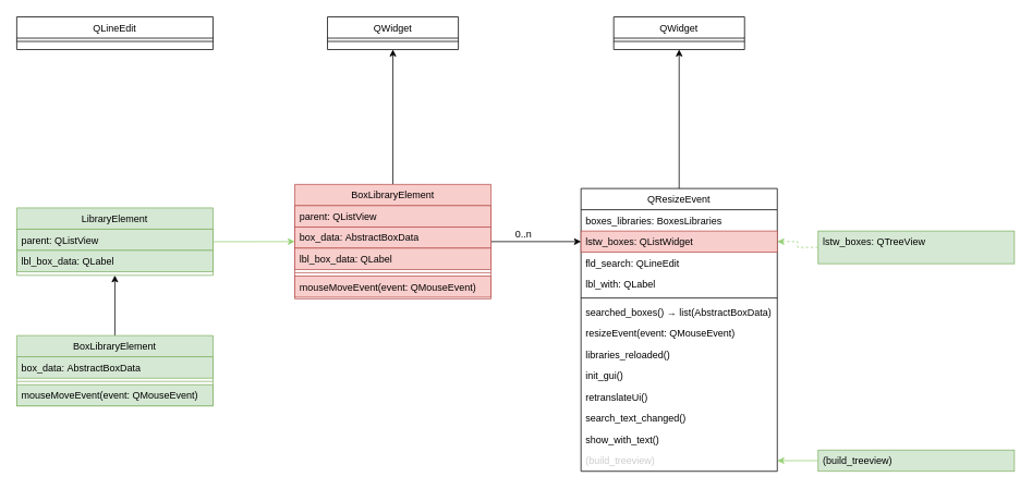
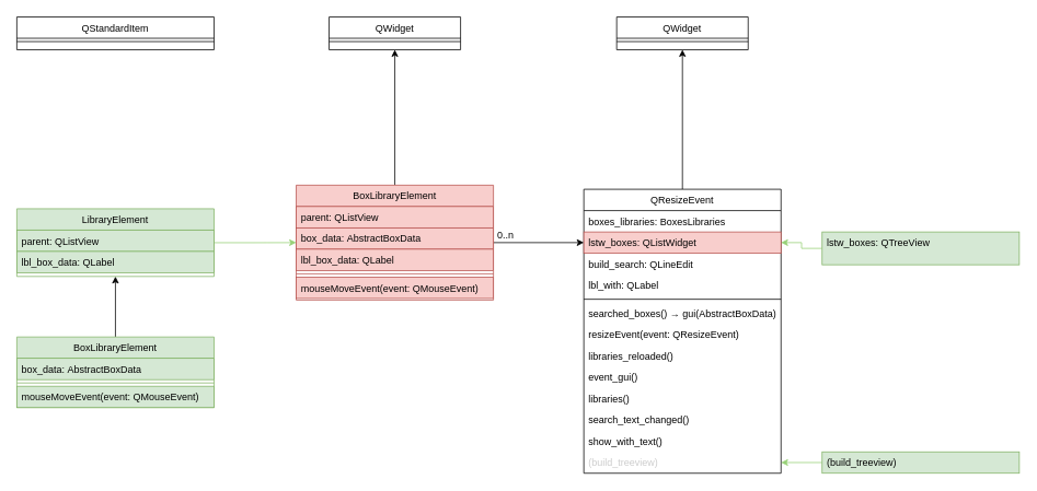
  <mxCell id="0" />
  <mxCell id="1" parent="0" />
  <mxCell id="2" style="edgeStyle=orthogonalEdgeStyle;rounded=0;orthogonalLoop=1;jettySize=auto;html=1;" edge="1" parent="1" source="3" target="17"><mxGeometry relative="1" as="geometry" /></mxCell>
  <mxCell id="3" value="QResizeEvent" style="swimlane;fontStyle=0;align=center;verticalAlign=top;childLayout=stackLayout;horizontal=1;startSize=26;horizontalStack=0;resizeParent=1;resizeLast=0;collapsible=1;marginBottom=0;rounded=0;shadow=0;strokeWidth=1;" parent="1" vertex="1"><mxGeometry x="710" y="230" width="240" height="346" as="geometry"><mxRectangle x="550" y="140" width="160" height="26" as="alternateBounds" /></mxGeometry></mxCell>
  <mxCell id="4" value="boxes_libraries: BoxesLibraries" style="text;align=left;verticalAlign=top;spacingLeft=4;spacingRight=4;overflow=hidden;rotatable=0;points=[[0,0.5],[1,0.5]];portConstraint=eastwest;" parent="3" vertex="1"><mxGeometry y="26" width="240" height="26" as="geometry" /></mxCell>
  <mxCell id="5" value="lstw_boxes: QListWidget" style="text;align=left;verticalAlign=top;spacingLeft=4;spacingRight=4;overflow=hidden;rotatable=0;points=[[0,0.5],[1,0.5]];portConstraint=eastwest;fillColor=#f8cecc;strokeColor=#b85450;" vertex="1" parent="3"><mxGeometry y="52" width="240" height="26" as="geometry" /></mxCell>
- <mxCell id="6" value="fld_search: QLineEdit" style="text;align=left;verticalAlign=top;spacingLeft=4;spacingRight=4;overflow=hidden;rotatable=0;points=[[0,0.5],[1,0.5]];portConstraint=eastwest;" vertex="1" parent="3"><mxGeometry y="78" width="240" height="26" as="geometry" /></mxCell>
+ <mxCell id="6" value="build_search: QLineEdit" style="text;align=left;verticalAlign=top;spacingLeft=4;spacingRight=4;overflow=hidden;rotatable=0;points=[[0,0.5],[1,0.5]];portConstraint=eastwest;" vertex="1" parent="3"><mxGeometry y="78" width="240" height="26" as="geometry" /></mxCell>
  <mxCell id="7" value="lbl_with: QLabel" style="text;align=left;verticalAlign=top;spacingLeft=4;spacingRight=4;overflow=hidden;rotatable=0;points=[[0,0.5],[1,0.5]];portConstraint=eastwest;" vertex="1" parent="3"><mxGeometry y="104" width="240" height="26" as="geometry" /></mxCell>
  <mxCell id="8" value="" style="line;html=1;strokeWidth=1;align=left;verticalAlign=middle;spacingTop=-1;spacingLeft=3;spacingRight=3;rotatable=0;labelPosition=right;points=[];portConstraint=eastwest;" parent="3" vertex="1"><mxGeometry y="130" width="240" height="8" as="geometry" /></mxCell>
- <mxCell id="9" value="searched_boxes() → list(AbstractBoxData)" style="text;align=left;verticalAlign=top;spacingLeft=4;spacingRight=4;overflow=hidden;rotatable=0;points=[[0,0.5],[1,0.5]];portConstraint=eastwest;" vertex="1" parent="3"><mxGeometry y="138" width="240" height="26" as="geometry" /></mxCell>
- <mxCell id="10" value="resizeEvent(event: QMouseEvent)" style="text;align=left;verticalAlign=top;spacingLeft=4;spacingRight=4;overflow=hidden;rotatable=0;points=[[0,0.5],[1,0.5]];portConstraint=eastwest;" vertex="1" parent="3"><mxGeometry y="164" width="240" height="26" as="geometry" /></mxCell>
+ <mxCell id="9" value="searched_boxes() → gui(AbstractBoxData)" style="text;align=left;verticalAlign=top;spacingLeft=4;spacingRight=4;overflow=hidden;rotatable=0;points=[[0,0.5],[1,0.5]];portConstraint=eastwest;" vertex="1" parent="3"><mxGeometry y="138" width="240" height="26" as="geometry" /></mxCell>
+ <mxCell id="10" value="resizeEvent(event: QResizeEvent)" style="text;align=left;verticalAlign=top;spacingLeft=4;spacingRight=4;overflow=hidden;rotatable=0;points=[[0,0.5],[1,0.5]];portConstraint=eastwest;" vertex="1" parent="3"><mxGeometry y="164" width="240" height="26" as="geometry" /></mxCell>
  <mxCell id="11" value="libraries_reloaded()" style="text;align=left;verticalAlign=top;spacingLeft=4;spacingRight=4;overflow=hidden;rotatable=0;points=[[0,0.5],[1,0.5]];portConstraint=eastwest;" vertex="1" parent="3"><mxGeometry y="190" width="240" height="26" as="geometry" /></mxCell>
- <mxCell id="12" value="init_gui()" style="text;align=left;verticalAlign=top;spacingLeft=4;spacingRight=4;overflow=hidden;rotatable=0;points=[[0,0.5],[1,0.5]];portConstraint=eastwest;" vertex="1" parent="3"><mxGeometry y="216" width="240" height="26" as="geometry" /></mxCell>
- <mxCell id="13" value="retranslateUi()" style="text;align=left;verticalAlign=top;spacingLeft=4;spacingRight=4;overflow=hidden;rotatable=0;points=[[0,0.5],[1,0.5]];portConstraint=eastwest;" parent="3" vertex="1"><mxGeometry y="242" width="240" height="26" as="geometry" /></mxCell>
+ <mxCell id="12" value="event_gui()" style="text;align=left;verticalAlign=top;spacingLeft=4;spacingRight=4;overflow=hidden;rotatable=0;points=[[0,0.5],[1,0.5]];portConstraint=eastwest;" vertex="1" parent="3"><mxGeometry y="216" width="240" height="26" as="geometry" /></mxCell>
+ <mxCell id="13" value="libraries()" style="text;align=left;verticalAlign=top;spacingLeft=4;spacingRight=4;overflow=hidden;rotatable=0;points=[[0,0.5],[1,0.5]];portConstraint=eastwest;" parent="3" vertex="1"><mxGeometry y="242" width="240" height="26" as="geometry" /></mxCell>
  <mxCell id="14" value="search_text_changed()" style="text;align=left;verticalAlign=top;spacingLeft=4;spacingRight=4;overflow=hidden;rotatable=0;points=[[0,0.5],[1,0.5]];portConstraint=eastwest;" vertex="1" parent="3"><mxGeometry y="268" width="240" height="26" as="geometry" /></mxCell>
  <mxCell id="15" value="show_with_text()" style="text;align=left;verticalAlign=top;spacingLeft=4;spacingRight=4;overflow=hidden;rotatable=0;points=[[0,0.5],[1,0.5]];portConstraint=eastwest;" vertex="1" parent="3"><mxGeometry y="294" width="240" height="26" as="geometry" /></mxCell>
  <mxCell id="16" value="(build_treeview)" style="text;align=left;verticalAlign=top;spacingLeft=4;spacingRight=4;overflow=hidden;rotatable=0;points=[[0,0.5],[1,0.5]];portConstraint=eastwest;fontColor=#CCCCCC;" vertex="1" parent="3"><mxGeometry y="320" width="240" height="26" as="geometry" /></mxCell>
  <mxCell id="17" value="QWidget" style="swimlane;fontStyle=0;align=center;verticalAlign=top;childLayout=stackLayout;horizontal=1;startSize=26;horizontalStack=0;resizeParent=1;resizeLast=0;collapsible=1;marginBottom=0;rounded=0;shadow=0;strokeWidth=1;" vertex="1" parent="1"><mxGeometry x="750" y="20" width="160" height="40" as="geometry"><mxRectangle x="550" y="140" width="160" height="26" as="alternateBounds" /></mxGeometry></mxCell>
  <mxCell id="18" value="" style="line;html=1;strokeWidth=1;align=left;verticalAlign=middle;spacingTop=-1;spacingLeft=3;spacingRight=3;rotatable=0;labelPosition=right;points=[];portConstraint=eastwest;" vertex="1" parent="17"><mxGeometry y="26" width="160" height="8" as="geometry" /></mxCell>
- <mxCell id="19" style="edgeStyle=orthogonalEdgeStyle;rounded=0;orthogonalLoop=1;jettySize=auto;html=1;fontColor=#FF0000;strokeColor=#97D077;dashed=1;" edge="1" parent="1" source="20" target="5"><mxGeometry relative="1" as="geometry" /></mxCell>
+ <mxCell id="19" style="edgeStyle=orthogonalEdgeStyle;rounded=0;orthogonalLoop=1;jettySize=auto;html=1;fontColor=#FF0000;strokeColor=#97D077;" edge="1" parent="1" source="20" target="5"><mxGeometry relative="1" as="geometry" /></mxCell>
  <mxCell id="20" value="lstw_boxes: QTreeView" style="text;align=left;verticalAlign=top;spacingLeft=4;spacingRight=4;overflow=hidden;rotatable=0;points=[[0,0.5],[1,0.5]];portConstraint=eastwest;fillColor=#d5e8d4;strokeColor=#82b366;" vertex="1" parent="1"><mxGeometry x="1000" y="282" width="240" height="40" as="geometry" /></mxCell>
  <mxCell id="21" style="edgeStyle=orthogonalEdgeStyle;rounded=0;orthogonalLoop=1;jettySize=auto;html=1;fontColor=#FF0000;strokeColor=#000000;" edge="1" parent="1" source="23" target="5"><mxGeometry relative="1" as="geometry" /></mxCell>
  <mxCell id="22" style="edgeStyle=orthogonalEdgeStyle;rounded=0;orthogonalLoop=1;jettySize=auto;html=1;fontColor=#000000;strokeColor=#000000;" edge="1" parent="1" source="23" target="41"><mxGeometry relative="1" as="geometry" /></mxCell>
  <mxCell id="23" value="BoxLibraryElement" style="swimlane;fontStyle=0;align=center;verticalAlign=top;childLayout=stackLayout;horizontal=1;startSize=26;horizontalStack=0;resizeParent=1;resizeLast=0;collapsible=1;marginBottom=0;rounded=0;shadow=0;strokeWidth=1;fillColor=#f8cecc;strokeColor=#b85450;" vertex="1" parent="1"><mxGeometry x="360" y="225" width="240" height="140" as="geometry"><mxRectangle x="550" y="140" width="160" height="26" as="alternateBounds" /></mxGeometry></mxCell>
  <mxCell id="24" value="parent: QListView" style="text;align=left;verticalAlign=top;spacingLeft=4;spacingRight=4;overflow=hidden;rotatable=0;points=[[0,0.5],[1,0.5]];portConstraint=eastwest;fillColor=#f8cecc;strokeColor=#b85450;" vertex="1" parent="23"><mxGeometry y="26" width="240" height="26" as="geometry" /></mxCell>
  <mxCell id="25" value="box_data: AbstractBoxData" style="text;align=left;verticalAlign=top;spacingLeft=4;spacingRight=4;overflow=hidden;rotatable=0;points=[[0,0.5],[1,0.5]];portConstraint=eastwest;fillColor=#f8cecc;strokeColor=#b85450;" vertex="1" parent="23"><mxGeometry y="52" width="240" height="26" as="geometry" /></mxCell>
  <mxCell id="26" value="lbl_box_data: QLabel" style="text;align=left;verticalAlign=top;spacingLeft=4;spacingRight=4;overflow=hidden;rotatable=0;points=[[0,0.5],[1,0.5]];portConstraint=eastwest;fillColor=#f8cecc;strokeColor=#b85450;" vertex="1" parent="23"><mxGeometry y="78" width="240" height="26" as="geometry" /></mxCell>
  <mxCell id="27" value="" style="line;html=1;strokeWidth=1;align=left;verticalAlign=middle;spacingTop=-1;spacingLeft=3;spacingRight=3;rotatable=0;labelPosition=right;points=[];portConstraint=eastwest;fillColor=#f8cecc;strokeColor=#b85450;" vertex="1" parent="23"><mxGeometry y="104" width="240" height="8" as="geometry" /></mxCell>
  <mxCell id="28" value="mouseMoveEvent(event: QMouseEvent)" style="text;align=left;verticalAlign=top;spacingLeft=4;spacingRight=4;overflow=hidden;rotatable=0;points=[[0,0.5],[1,0.5]];portConstraint=eastwest;fillColor=#f8cecc;strokeColor=#b85450;" vertex="1" parent="23"><mxGeometry y="112" width="240" height="26" as="geometry" /></mxCell>
  <mxCell id="29" style="edgeStyle=orthogonalEdgeStyle;rounded=0;orthogonalLoop=1;jettySize=auto;html=1;fontColor=#999999;strokeColor=#000000;fillColor=#d5e8d4;" edge="1" parent="1" source="30" target="35"><mxGeometry relative="1" as="geometry" /></mxCell>
  <mxCell id="30" value="BoxLibraryElement" style="swimlane;fontStyle=0;align=center;verticalAlign=top;childLayout=stackLayout;horizontal=1;startSize=26;horizontalStack=0;resizeParent=1;resizeLast=0;collapsible=1;marginBottom=0;rounded=0;shadow=0;strokeWidth=1;fillColor=#d5e8d4;strokeColor=#82b366;" vertex="1" parent="1"><mxGeometry x="20" y="410" width="240" height="86" as="geometry"><mxRectangle x="550" y="140" width="160" height="26" as="alternateBounds" /></mxGeometry></mxCell>
  <mxCell id="31" value="box_data: AbstractBoxData" style="text;align=left;verticalAlign=top;spacingLeft=4;spacingRight=4;overflow=hidden;rotatable=0;points=[[0,0.5],[1,0.5]];portConstraint=eastwest;fillColor=#d5e8d4;strokeColor=#82b366;" vertex="1" parent="30"><mxGeometry y="26" width="240" height="26" as="geometry" /></mxCell>
  <mxCell id="32" value="" style="line;html=1;strokeWidth=1;align=left;verticalAlign=middle;spacingTop=-1;spacingLeft=3;spacingRight=3;rotatable=0;labelPosition=right;points=[];portConstraint=eastwest;fillColor=#d5e8d4;strokeColor=#82b366;" vertex="1" parent="30"><mxGeometry y="52" width="240" height="8" as="geometry" /></mxCell>
  <mxCell id="33" value="mouseMoveEvent(event: QMouseEvent)" style="text;align=left;verticalAlign=top;spacingLeft=4;spacingRight=4;overflow=hidden;rotatable=0;points=[[0,0.5],[1,0.5]];portConstraint=eastwest;fillColor=#d5e8d4;strokeColor=#82b366;" vertex="1" parent="30"><mxGeometry y="60" width="240" height="26" as="geometry" /></mxCell>
  <mxCell id="34" style="edgeStyle=orthogonalEdgeStyle;rounded=0;orthogonalLoop=1;jettySize=auto;html=1;fontColor=#999999;strokeColor=#97D077;" edge="1" parent="1" source="35" target="23"><mxGeometry relative="1" as="geometry" /></mxCell>
  <mxCell id="35" value="LibraryElement" style="swimlane;fontStyle=0;align=center;verticalAlign=top;childLayout=stackLayout;horizontal=1;startSize=26;horizontalStack=0;resizeParent=1;resizeLast=0;collapsible=1;marginBottom=0;rounded=0;shadow=0;strokeWidth=1;fillColor=#d5e8d4;strokeColor=#82b366;" vertex="1" parent="1"><mxGeometry x="20" y="253.75" width="240" height="82.5" as="geometry"><mxRectangle x="550" y="140" width="160" height="26" as="alternateBounds" /></mxGeometry></mxCell>
  <mxCell id="36" value="parent: QListView" style="text;align=left;verticalAlign=top;spacingLeft=4;spacingRight=4;overflow=hidden;rotatable=0;points=[[0,0.5],[1,0.5]];portConstraint=eastwest;fillColor=#d5e8d4;strokeColor=#82b366;" vertex="1" parent="35"><mxGeometry y="26" width="240" height="26" as="geometry" /></mxCell>
  <mxCell id="37" value="lbl_box_data: QLabel" style="text;align=left;verticalAlign=top;spacingLeft=4;spacingRight=4;overflow=hidden;rotatable=0;points=[[0,0.5],[1,0.5]];portConstraint=eastwest;fillColor=#d5e8d4;strokeColor=#82b366;" vertex="1" parent="35"><mxGeometry y="52" width="240" height="26" as="geometry" /></mxCell>
- <mxCell id="38" value="QLineEdit" style="swimlane;fontStyle=0;align=center;verticalAlign=top;childLayout=stackLayout;horizontal=1;startSize=26;horizontalStack=0;resizeParent=1;resizeLast=0;collapsible=1;marginBottom=0;rounded=0;shadow=0;strokeWidth=1;" vertex="1" parent="1"><mxGeometry x="20" y="20" width="240" height="40" as="geometry"><mxRectangle x="550" y="140" width="160" height="26" as="alternateBounds" /></mxGeometry></mxCell>
+ <mxCell id="38" value="QStandardItem" style="swimlane;fontStyle=0;align=center;verticalAlign=top;childLayout=stackLayout;horizontal=1;startSize=26;horizontalStack=0;resizeParent=1;resizeLast=0;collapsible=1;marginBottom=0;rounded=0;shadow=0;strokeWidth=1;" vertex="1" parent="1"><mxGeometry x="20" y="20" width="240" height="40" as="geometry"><mxRectangle x="550" y="140" width="160" height="26" as="alternateBounds" /></mxGeometry></mxCell>
  <mxCell id="39" value="" style="line;html=1;strokeWidth=1;align=left;verticalAlign=middle;spacingTop=-1;spacingLeft=3;spacingRight=3;rotatable=0;labelPosition=right;points=[];portConstraint=eastwest;" vertex="1" parent="38"><mxGeometry y="26" width="240" height="8" as="geometry" /></mxCell>
- <mxCell id="40" value="&lt;font color=&quot;#000000&quot;&gt;0..n&lt;/font&gt;" style="text;html=1;strokeColor=none;fillColor=none;align=center;verticalAlign=middle;whiteSpace=wrap;rounded=0;fontColor=#999999;" vertex="1" parent="1"><mxGeometry x="625" y="270" width="30" height="32" as="geometry" /></mxCell>
+ <mxCell id="40" value="&lt;font color=&quot;#000000&quot;&gt;0..n&lt;/font&gt;" style="text;html=1;strokeColor=none;fillColor=none;align=center;verticalAlign=middle;whiteSpace=wrap;rounded=0;fontColor=#999999;" vertex="1" parent="1"><mxGeometry x="600" y="270" width="30" height="32" as="geometry" /></mxCell>
  <mxCell id="41" value="QWidget" style="swimlane;fontStyle=0;align=center;verticalAlign=top;childLayout=stackLayout;horizontal=1;startSize=26;horizontalStack=0;resizeParent=1;resizeLast=0;collapsible=1;marginBottom=0;rounded=0;shadow=0;strokeWidth=1;" vertex="1" parent="1"><mxGeometry x="400" y="20" width="160" height="40" as="geometry"><mxRectangle x="550" y="140" width="160" height="26" as="alternateBounds" /></mxGeometry></mxCell>
  <mxCell id="42" value="" style="line;html=1;strokeWidth=1;align=left;verticalAlign=middle;spacingTop=-1;spacingLeft=3;spacingRight=3;rotatable=0;labelPosition=right;points=[];portConstraint=eastwest;" vertex="1" parent="41"><mxGeometry y="26" width="160" height="8" as="geometry" /></mxCell>
  <mxCell id="43" style="edgeStyle=orthogonalEdgeStyle;rounded=0;orthogonalLoop=1;jettySize=auto;html=1;fontColor=#CCCCCC;strokeColor=#97D077;" edge="1" parent="1" source="44" target="16"><mxGeometry relative="1" as="geometry" /></mxCell>
  <mxCell id="44" value="(build_treeview)" style="text;align=left;verticalAlign=top;spacingLeft=4;spacingRight=4;overflow=hidden;rotatable=0;points=[[0,0.5],[1,0.5]];portConstraint=eastwest;fillColor=#d5e8d4;strokeColor=#82b366;" vertex="1" parent="1"><mxGeometry x="1000" y="550" width="240" height="26" as="geometry" /></mxCell>
